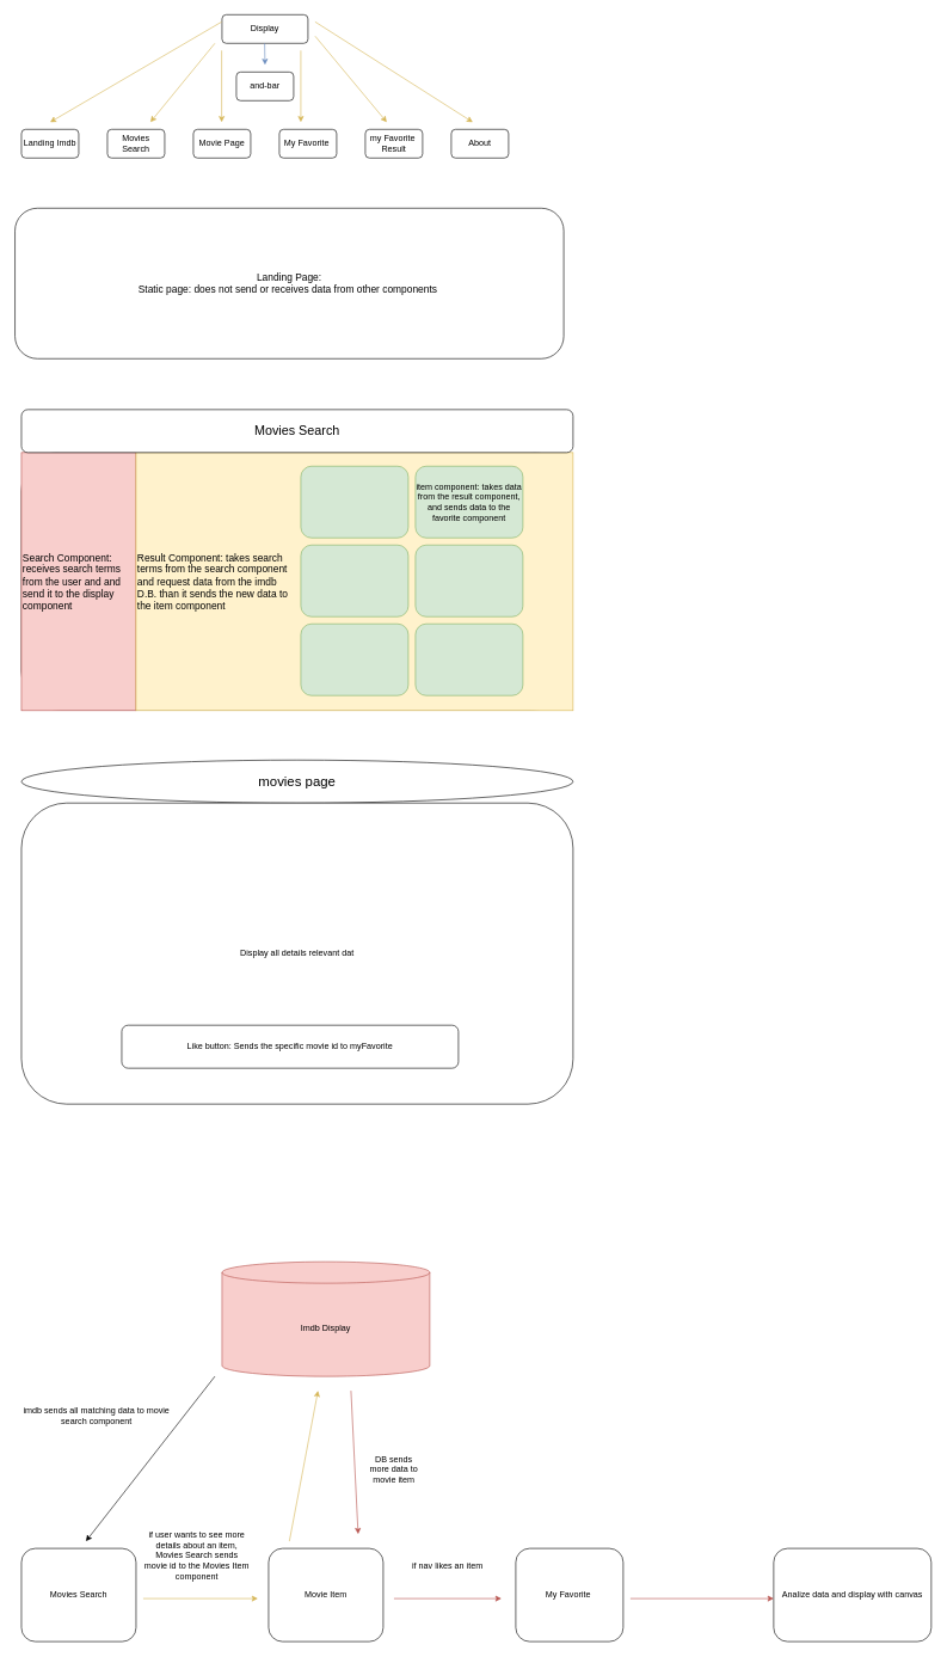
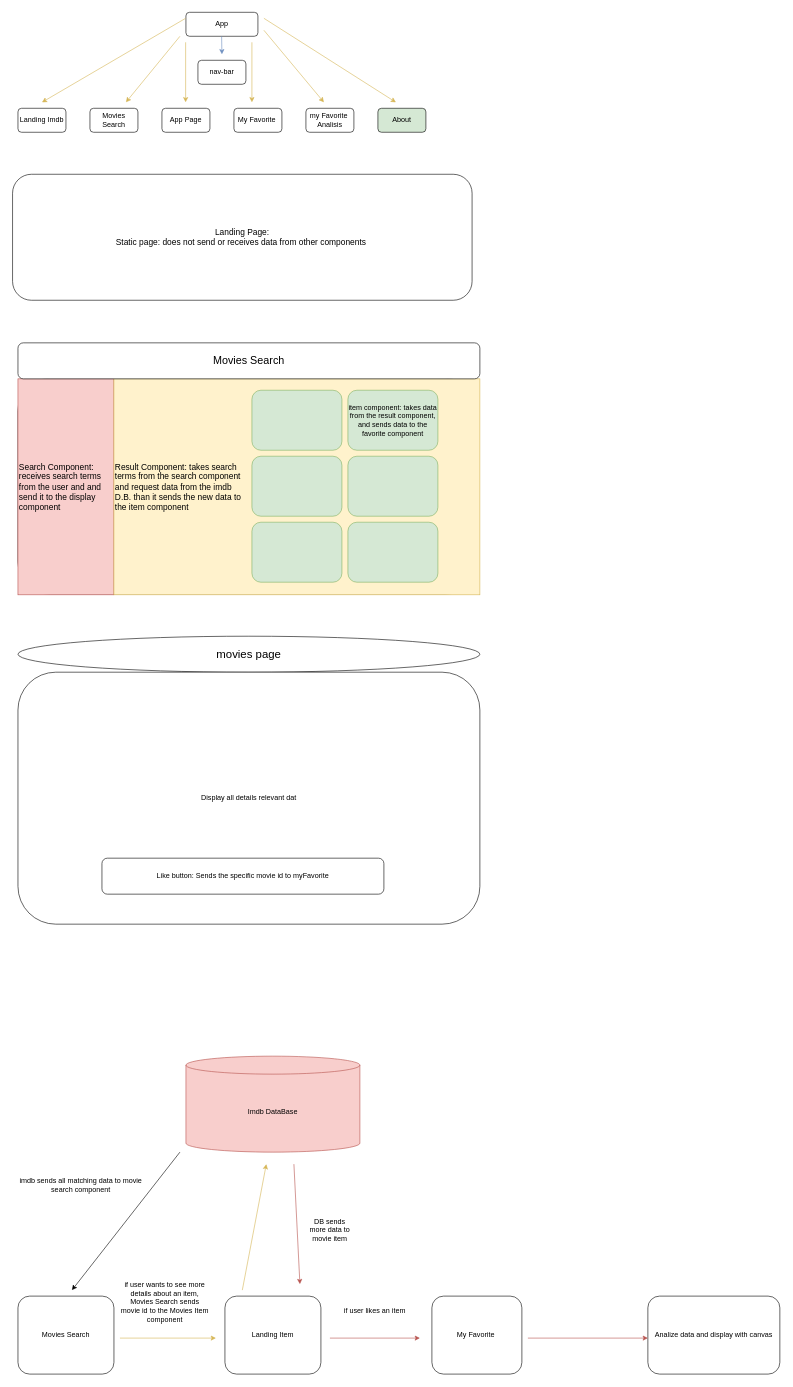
  <mxCell id="0" />
  <mxCell id="1" parent="0" />
- <mxCell id="2" value="Display" style="rounded=1;whiteSpace=wrap;html=1;" vertex="1" parent="1"><mxGeometry x="309" y="20" width="120" height="40" as="geometry" /></mxCell>
- <mxCell id="3" value="and-bar" style="rounded=1;whiteSpace=wrap;html=1;" vertex="1" parent="1"><mxGeometry x="329" y="100" width="80" height="40" as="geometry" /></mxCell>
+ <mxCell id="2" value="App" style="rounded=1;whiteSpace=wrap;html=1;" vertex="1" parent="1"><mxGeometry x="309" y="20" width="120" height="40" as="geometry" /></mxCell>
+ <mxCell id="3" value="nav-bar" style="rounded=1;whiteSpace=wrap;html=1;" vertex="1" parent="1"><mxGeometry x="329" y="100" width="80" height="40" as="geometry" /></mxCell>
  <mxCell id="4" value="Movies Search" style="rounded=1;whiteSpace=wrap;html=1;" vertex="1" parent="1"><mxGeometry x="149" y="180" width="80" height="40" as="geometry" /></mxCell>
  <mxCell id="5" value="Landing Imdb" style="rounded=1;whiteSpace=wrap;html=1;" vertex="1" parent="1"><mxGeometry x="29" y="180" width="80" height="40" as="geometry" /></mxCell>
- <mxCell id="6" value="Movie Page" style="rounded=1;whiteSpace=wrap;html=1;" vertex="1" parent="1"><mxGeometry x="269" y="180" width="80" height="40" as="geometry" /></mxCell>
+ <mxCell id="6" value="App Page" style="rounded=1;whiteSpace=wrap;html=1;" vertex="1" parent="1"><mxGeometry x="269" y="180" width="80" height="40" as="geometry" /></mxCell>
  <mxCell id="7" value="My Favorite&amp;nbsp;" style="rounded=1;whiteSpace=wrap;html=1;" vertex="1" parent="1"><mxGeometry x="389" y="180" width="80" height="40" as="geometry" /></mxCell>
- <mxCell id="8" value="my Favorite&amp;nbsp; Result" style="rounded=1;whiteSpace=wrap;html=1;" vertex="1" parent="1"><mxGeometry x="509" y="180" width="80" height="40" as="geometry" /></mxCell>
- <mxCell id="9" value="About" style="rounded=1;whiteSpace=wrap;html=1;" vertex="1" parent="1"><mxGeometry x="629" y="180" width="80" height="40" as="geometry" /></mxCell>
+ <mxCell id="8" value="my Favorite&amp;nbsp; Analisis" style="rounded=1;whiteSpace=wrap;html=1;" vertex="1" parent="1"><mxGeometry x="509" y="180" width="80" height="40" as="geometry" /></mxCell>
+ <mxCell id="9" value="About" style="rounded=1;whiteSpace=wrap;html=1;fillColor=#d5e8d4;" vertex="1" parent="1"><mxGeometry x="629" y="180" width="80" height="40" as="geometry" /></mxCell>
  <mxCell id="10" value="" style="endArrow=classic;html=1;" edge="1" parent="1"><mxGeometry width="50" height="50" relative="1" as="geometry"><mxPoint x="169" y="90" as="sourcePoint" /><mxPoint x="169" y="90" as="targetPoint" /></mxGeometry></mxCell>
  <mxCell id="11" value="" style="endArrow=classic;html=1;fillColor=#fff2cc;strokeColor=#d6b656;" edge="1" parent="1"><mxGeometry width="50" height="50" relative="1" as="geometry"><mxPoint x="308.5" y="30" as="sourcePoint" /><mxPoint x="69" y="170" as="targetPoint" /></mxGeometry></mxCell>
  <mxCell id="12" value="" style="endArrow=classic;html=1;fillColor=#fff2cc;strokeColor=#d6b656;" edge="1" parent="1"><mxGeometry width="50" height="50" relative="1" as="geometry"><mxPoint x="299" y="60" as="sourcePoint" /><mxPoint x="209" y="170" as="targetPoint" /></mxGeometry></mxCell>
  <mxCell id="13" value="" style="endArrow=classic;html=1;fillColor=#fff2cc;strokeColor=#d6b656;" edge="1" parent="1"><mxGeometry width="50" height="50" relative="1" as="geometry"><mxPoint x="419" y="70" as="sourcePoint" /><mxPoint x="419" y="170" as="targetPoint" /></mxGeometry></mxCell>
  <mxCell id="14" value="" style="endArrow=classic;html=1;fillColor=#fff2cc;strokeColor=#d6b656;" edge="1" parent="1"><mxGeometry width="50" height="50" relative="1" as="geometry"><mxPoint x="308.5" y="70" as="sourcePoint" /><mxPoint x="308.5" y="170" as="targetPoint" /></mxGeometry></mxCell>
  <mxCell id="15" value="" style="endArrow=classic;html=1;fillColor=#fff2cc;strokeColor=#d6b656;" edge="1" parent="1"><mxGeometry width="50" height="50" relative="1" as="geometry"><mxPoint x="439" y="50" as="sourcePoint" /><mxPoint x="539" y="170" as="targetPoint" /></mxGeometry></mxCell>
  <mxCell id="16" value="" style="endArrow=classic;html=1;fillColor=#fff2cc;strokeColor=#d6b656;" edge="1" parent="1"><mxGeometry width="50" height="50" relative="1" as="geometry"><mxPoint x="439" y="30" as="sourcePoint" /><mxPoint x="659" y="170" as="targetPoint" /></mxGeometry></mxCell>
  <mxCell id="17" value="" style="endArrow=classic;html=1;fillColor=#dae8fc;strokeColor=#6c8ebf;" edge="1" parent="1"><mxGeometry width="50" height="50" relative="1" as="geometry"><mxPoint x="368.5" y="60" as="sourcePoint" /><mxPoint x="369" y="90" as="targetPoint" /></mxGeometry></mxCell>
  <mxCell id="18" value="&lt;font style=&quot;font-size: 14px&quot;&gt;Landing Page:&lt;br&gt;Static page: does not send or receives data from other components&amp;nbsp;&lt;br&gt;&lt;/font&gt;" style="rounded=1;whiteSpace=wrap;html=1;" vertex="1" parent="1"><mxGeometry x="20" y="290" width="766" height="210" as="geometry" /></mxCell>
  <mxCell id="19" value="&lt;font style=&quot;font-size: 14px&quot;&gt;:&lt;br&gt;&lt;br&gt;&lt;/font&gt;" style="rounded=1;whiteSpace=wrap;html=1;" vertex="1" parent="1"><mxGeometry x="29" y="630" width="766" height="360" as="geometry" /></mxCell>
  <mxCell id="20" value="&lt;font style=&quot;font-size: 14px&quot;&gt;Search Component:&lt;br&gt;&lt;/font&gt;&lt;div style=&quot;text-align: left ; font-size: 14px&quot;&gt;&lt;span style=&quot;text-align: center&quot;&gt;&lt;font style=&quot;font-size: 14px&quot;&gt;receives search terms from the user and and send it to the display component&lt;/font&gt;&lt;/span&gt;&lt;/div&gt;" style="rounded=0;whiteSpace=wrap;html=1;fillColor=#f8cecc;strokeColor=#b85450;align=left;" vertex="1" parent="1"><mxGeometry x="29" y="631" width="160" height="360" as="geometry" /></mxCell>
  <mxCell id="21" value="&lt;font style=&quot;font-size: 14px&quot;&gt;Result Component: takes search&lt;br&gt;terms from the search component&amp;nbsp;&lt;br&gt;and request data from the imdb&amp;nbsp;&lt;br&gt;D.B. than it sends the new data to&lt;br&gt;the item component&lt;br&gt;&lt;/font&gt;" style="rounded=0;whiteSpace=wrap;html=1;fillColor=#fff2cc;strokeColor=#d6b656;align=left;" vertex="1" parent="1"><mxGeometry x="189" y="631" width="610" height="360" as="geometry" /></mxCell>
  <mxCell id="22" value="" style="rounded=1;whiteSpace=wrap;html=1;fillColor=#d5e8d4;strokeColor=#82b366;" vertex="1" parent="1"><mxGeometry x="419" y="650" width="150" height="100" as="geometry" /></mxCell>
  <mxCell id="23" value="item component: takes data from the result component, and sends data to the favorite component" style="rounded=1;whiteSpace=wrap;html=1;fillColor=#d5e8d4;strokeColor=#82b366;" vertex="1" parent="1"><mxGeometry x="579" y="650" width="150" height="100" as="geometry" /></mxCell>
  <mxCell id="24" value="" style="rounded=1;whiteSpace=wrap;html=1;fillColor=#d5e8d4;strokeColor=#82b366;" vertex="1" parent="1"><mxGeometry x="419" y="760" width="150" height="100" as="geometry" /></mxCell>
  <mxCell id="25" value="" style="rounded=1;whiteSpace=wrap;html=1;fillColor=#d5e8d4;strokeColor=#82b366;" vertex="1" parent="1"><mxGeometry x="579" y="760" width="150" height="100" as="geometry" /></mxCell>
  <mxCell id="26" value="" style="rounded=1;whiteSpace=wrap;html=1;fillColor=#d5e8d4;strokeColor=#82b366;" vertex="1" parent="1"><mxGeometry x="419" y="870" width="150" height="100" as="geometry" /></mxCell>
  <mxCell id="27" value="" style="rounded=1;whiteSpace=wrap;html=1;fillColor=#d5e8d4;strokeColor=#82b366;" vertex="1" parent="1"><mxGeometry x="579" y="870" width="150" height="100" as="geometry" /></mxCell>
  <mxCell id="28" value="&lt;font style=&quot;font-size: 18px&quot;&gt;Movies Search&lt;/font&gt;" style="rounded=1;whiteSpace=wrap;html=1;" vertex="1" parent="1"><mxGeometry x="29" y="571" width="770" height="60" as="geometry" /></mxCell>
  <mxCell id="29" value="&lt;font style=&quot;font-size: 19px&quot;&gt;movies page&lt;/font&gt;" style="ellipse;whiteSpace=wrap;html=1;" vertex="1" parent="1"><mxGeometry x="29" y="1060" width="770" height="60" as="geometry" /></mxCell>
  <mxCell id="30" value="Display all details relevant dat" style="rounded=1;whiteSpace=wrap;html=1;" vertex="1" parent="1"><mxGeometry x="29" y="1120" width="770" height="420" as="geometry" /></mxCell>
  <mxCell id="31" value="Like button: Sends the specific movie id to myFavorite" style="rounded=1;whiteSpace=wrap;html=1;" vertex="1" parent="1"><mxGeometry x="169" y="1430" width="470" height="60" as="geometry" /></mxCell>
- <mxCell id="32" value="Imdb Display" style="shape=cylinder3;whiteSpace=wrap;html=1;boundedLbl=1;backgroundOutline=1;size=15;fillColor=#f8cecc;strokeColor=#b85450;" vertex="1" parent="1"><mxGeometry x="309" y="1760" width="290" height="160" as="geometry" /></mxCell>
+ <mxCell id="32" value="Imdb DataBase" style="shape=cylinder3;whiteSpace=wrap;html=1;boundedLbl=1;backgroundOutline=1;size=15;fillColor=#f8cecc;strokeColor=#b85450;" vertex="1" parent="1"><mxGeometry x="309" y="1760" width="290" height="160" as="geometry" /></mxCell>
  <mxCell id="33" value="&lt;span&gt;Movies Search&lt;/span&gt;" style="rounded=1;whiteSpace=wrap;html=1;" vertex="1" parent="1"><mxGeometry x="29" y="2160" width="160" height="130" as="geometry" /></mxCell>
  <mxCell id="34" value="" style="endArrow=classic;html=1;" edge="1" parent="1"><mxGeometry width="50" height="50" relative="1" as="geometry"><mxPoint x="299" y="1920" as="sourcePoint" /><mxPoint x="119" y="2150" as="targetPoint" /></mxGeometry></mxCell>
- <mxCell id="35" value="&lt;span&gt;Movie Item&lt;/span&gt;" style="rounded=1;whiteSpace=wrap;html=1;" vertex="1" parent="1"><mxGeometry x="374" y="2160" width="160" height="130" as="geometry" /></mxCell>
+ <mxCell id="35" value="&lt;span&gt;Landing Item&lt;/span&gt;" style="rounded=1;whiteSpace=wrap;html=1;" vertex="1" parent="1"><mxGeometry x="374" y="2160" width="160" height="130" as="geometry" /></mxCell>
  <mxCell id="36" value="" style="endArrow=classic;html=1;fillColor=#fff2cc;strokeColor=#d6b656;" edge="1" parent="1"><mxGeometry width="50" height="50" relative="1" as="geometry"><mxPoint x="199" y="2230" as="sourcePoint" /><mxPoint x="359" y="2230" as="targetPoint" /></mxGeometry></mxCell>
  <mxCell id="37" value="" style="endArrow=classic;html=1;fillColor=#fff2cc;strokeColor=#d6b656;" edge="1" parent="1"><mxGeometry width="50" height="50" relative="1" as="geometry"><mxPoint x="403" y="2150" as="sourcePoint" /><mxPoint x="443" y="1940" as="targetPoint" /></mxGeometry></mxCell>
  <mxCell id="38" value="" style="endArrow=classic;html=1;fillColor=#f8cecc;strokeColor=#b85450;" edge="1" parent="1"><mxGeometry width="50" height="50" relative="1" as="geometry"><mxPoint x="489" y="1940" as="sourcePoint" /><mxPoint x="499" y="2140" as="targetPoint" /></mxGeometry></mxCell>
  <mxCell id="39" value="imdb sends all matching data to movie search component" style="text;html=1;strokeColor=none;fillColor=none;align=center;verticalAlign=middle;whiteSpace=wrap;rounded=0;" vertex="1" parent="1"><mxGeometry x="29" y="1950" width="210" height="50" as="geometry" /></mxCell>
  <mxCell id="40" value="if user wants to see more details about an item, Movies Search sends movie id to the Movies Item component" style="text;html=1;strokeColor=none;fillColor=none;align=center;verticalAlign=middle;whiteSpace=wrap;rounded=0;" vertex="1" parent="1"><mxGeometry x="199" y="2120" width="150" height="100" as="geometry" /></mxCell>
  <mxCell id="41" value="DB sends more data to movie item" style="text;html=1;strokeColor=none;fillColor=none;align=center;verticalAlign=middle;whiteSpace=wrap;rounded=0;" vertex="1" parent="1"><mxGeometry x="509" y="2025" width="80" height="50" as="geometry" /></mxCell>
  <mxCell id="42" value="&lt;span&gt;My Favorite&amp;nbsp;&lt;/span&gt;" style="rounded=1;whiteSpace=wrap;html=1;" vertex="1" parent="1"><mxGeometry x="719" y="2160" width="150" height="130" as="geometry" /></mxCell>
  <mxCell id="43" value="" style="endArrow=classic;html=1;fillColor=#f8cecc;strokeColor=#b85450;" edge="1" parent="1"><mxGeometry width="50" height="50" relative="1" as="geometry"><mxPoint x="549" y="2230" as="sourcePoint" /><mxPoint x="699" y="2230" as="targetPoint" /></mxGeometry></mxCell>
- <mxCell id="44" value="if nav likes an item" style="text;html=1;strokeColor=none;fillColor=none;align=center;verticalAlign=middle;whiteSpace=wrap;rounded=0;" vertex="1" parent="1"><mxGeometry x="569" y="2160" width="110" height="50" as="geometry" /></mxCell>
+ <mxCell id="44" value="if user likes an item" style="text;html=1;strokeColor=none;fillColor=none;align=center;verticalAlign=middle;whiteSpace=wrap;rounded=0;" vertex="1" parent="1"><mxGeometry x="569" y="2160" width="110" height="50" as="geometry" /></mxCell>
  <mxCell id="45" value="Analize data and display with canvas" style="rounded=1;whiteSpace=wrap;html=1;" vertex="1" parent="1"><mxGeometry x="1079" y="2160" width="220" height="130" as="geometry" /></mxCell>
  <mxCell id="46" value="" style="endArrow=classic;html=1;fillColor=#f8cecc;strokeColor=#b85450;" edge="1" parent="1"><mxGeometry width="50" height="50" relative="1" as="geometry"><mxPoint x="879" y="2230" as="sourcePoint" /><mxPoint x="1079" y="2230" as="targetPoint" /></mxGeometry></mxCell>
